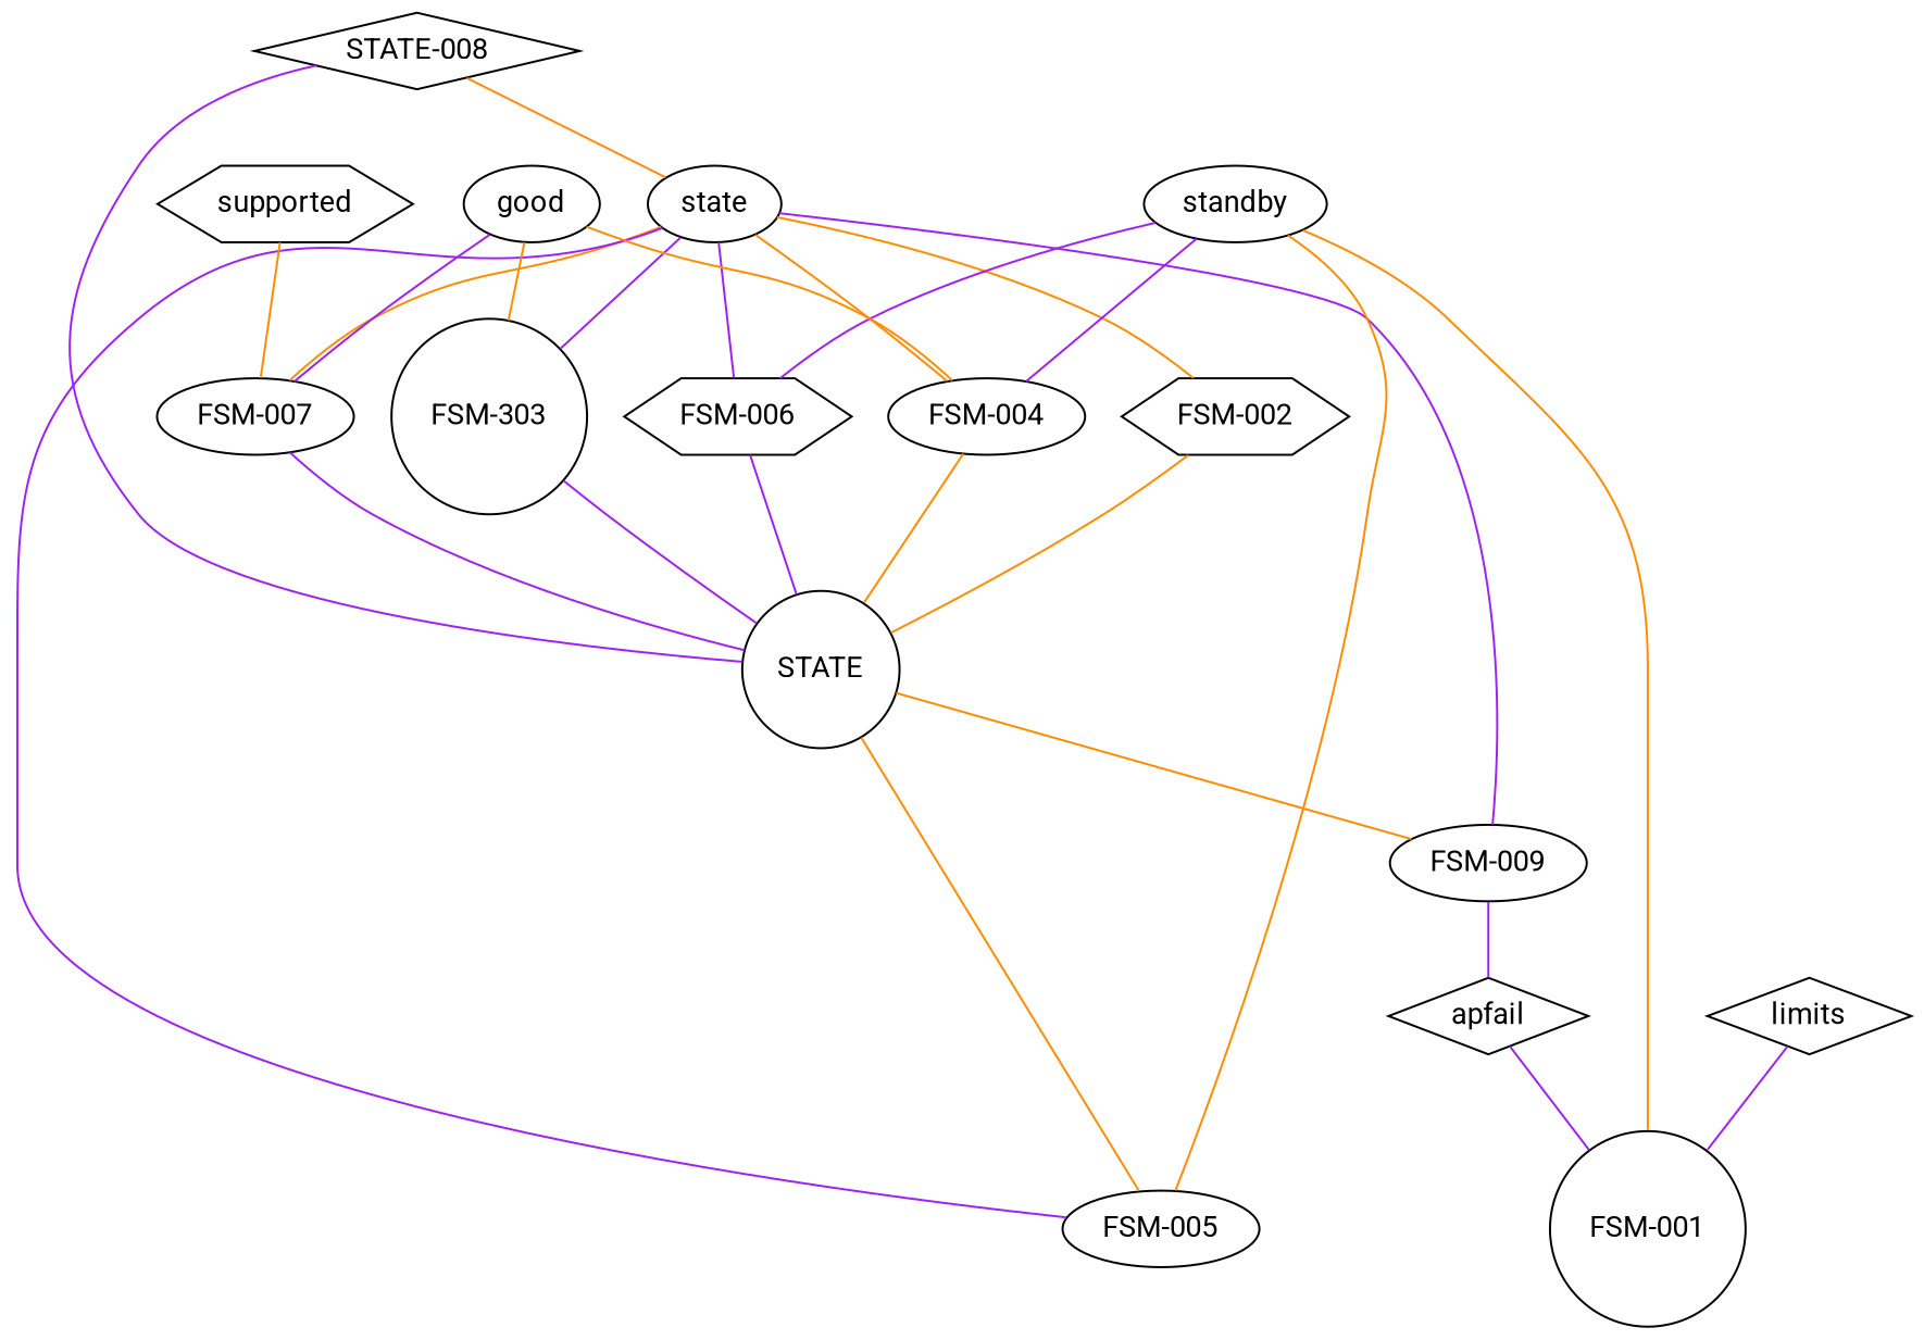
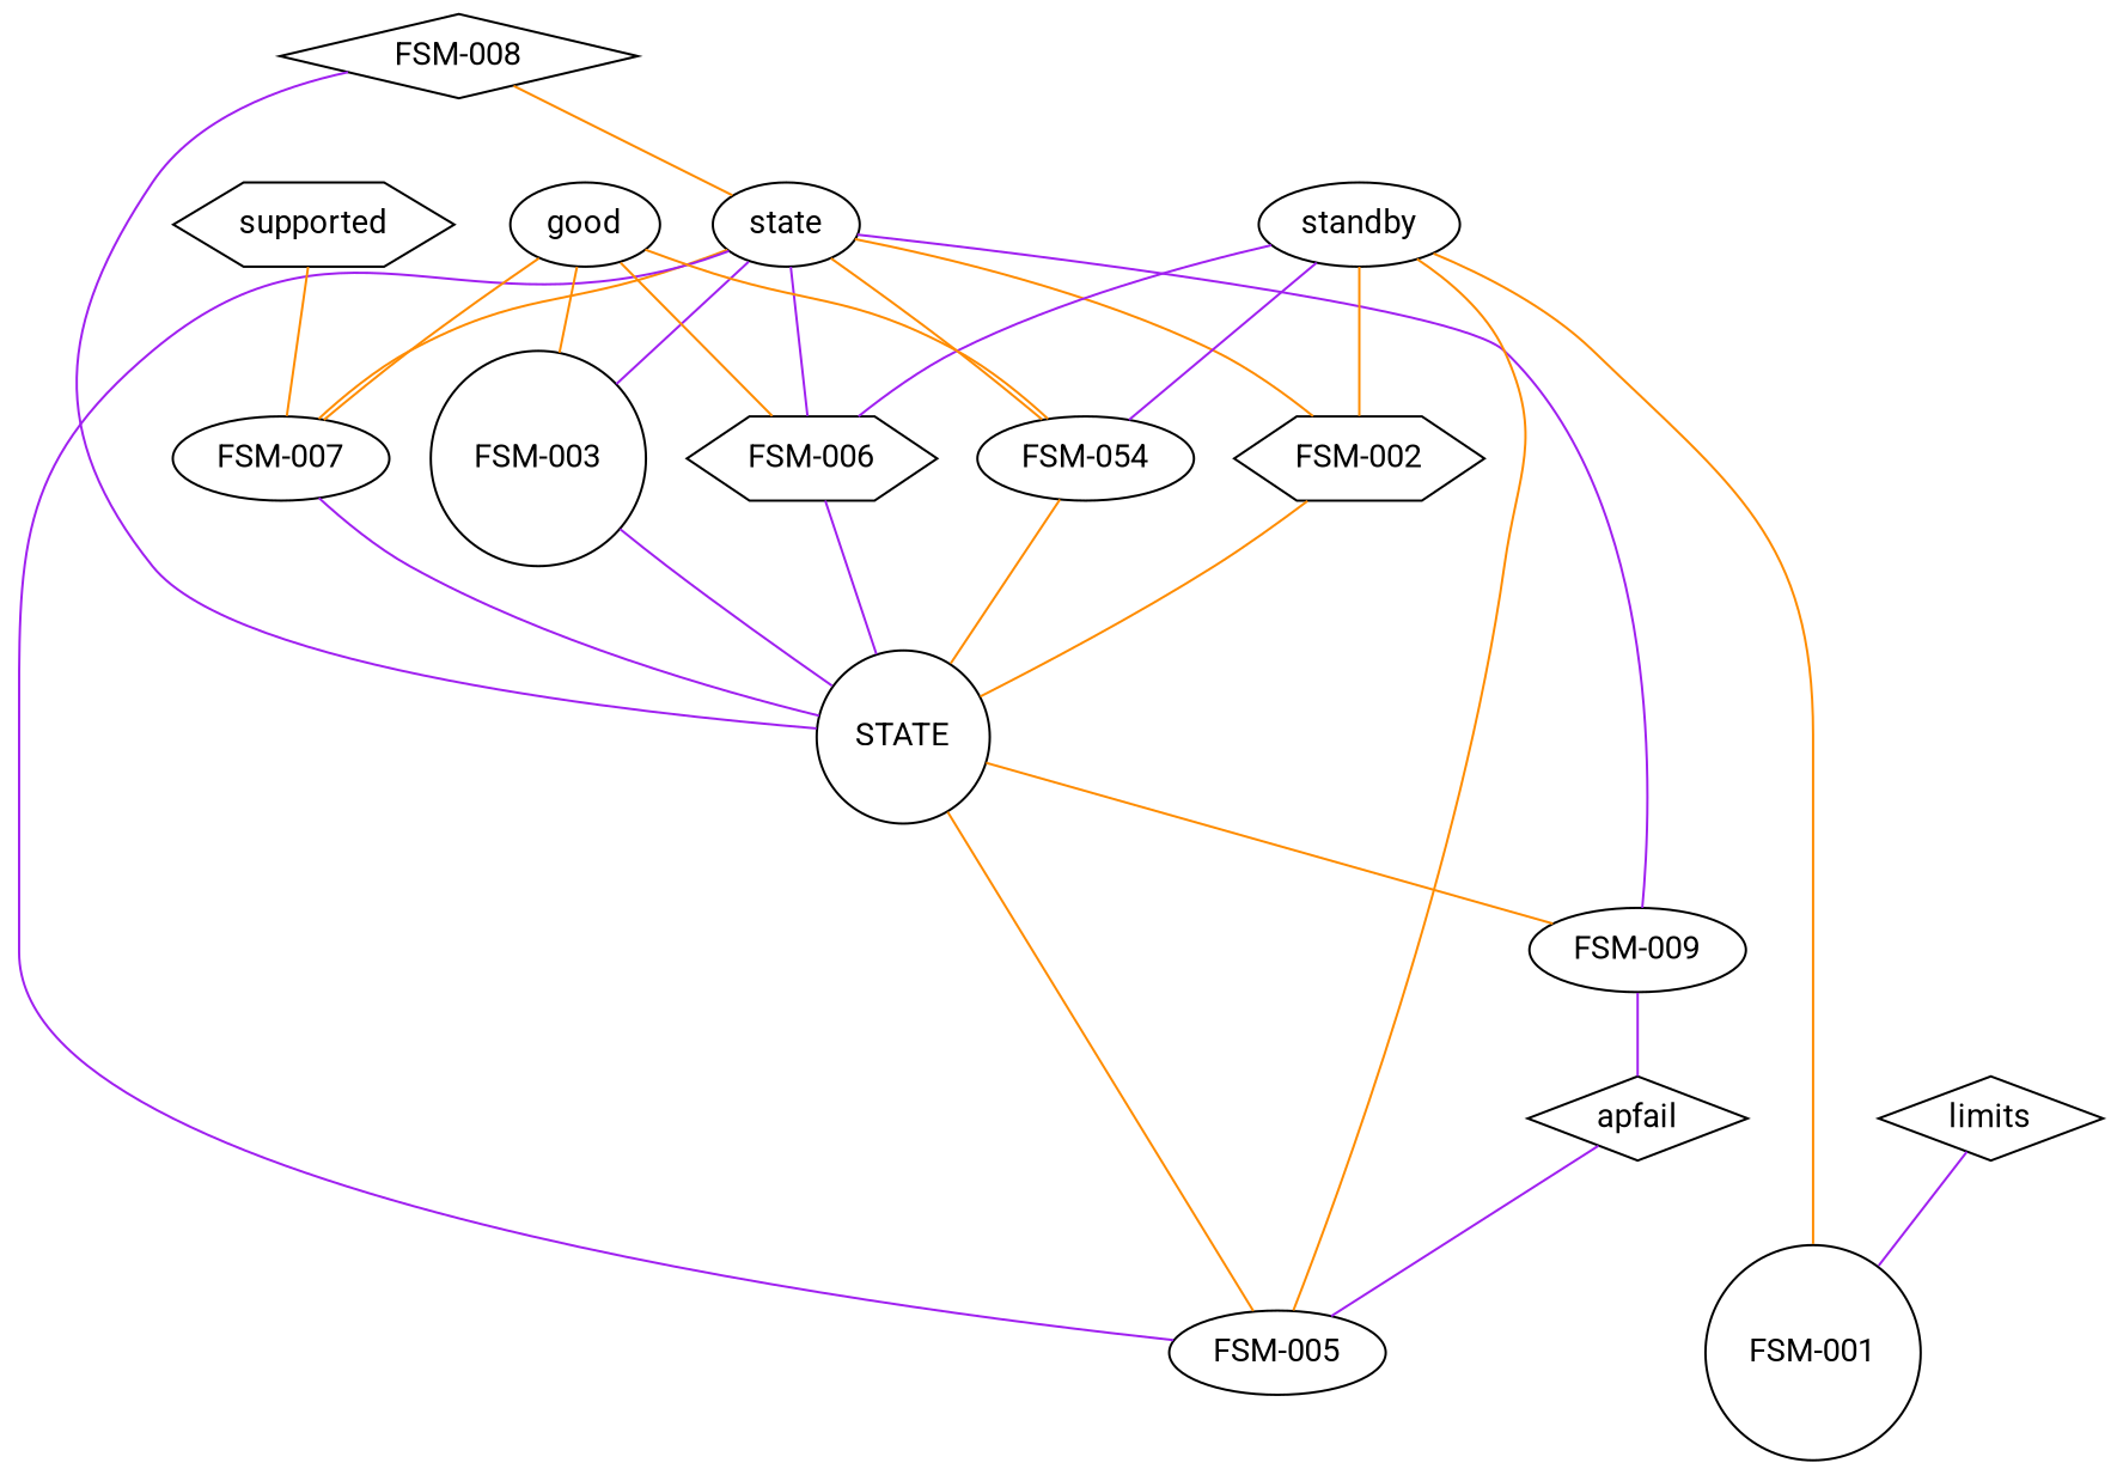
  strict graph {
    fontname=Roboto
    node [fontname=Roboto shape=ellipse]
    edge [color=darkorange fontname=Roboto]
-   "FSM-008" [shape=diamond label="STATE-008"]
+   "FSM-008" [shape=diamond]
    state
    STATE [shape=circle]
-   "FSM-003" [shape=circle label="FSM-303"]
+   "FSM-003" [shape=circle]
    "FSM-006" [shape=hexagon]
    "FSM-007"
-   "FSM-004"
+   "FSM-004" [label="FSM-054"]
    "FSM-005"
    "FSM-002" [shape=hexagon]
    "FSM-009"
    standby
    "FSM-001" [shape=circle]
    apfail [shape=diamond]
    good
    supported [shape=hexagon]
    limits [shape=diamond]
    "FSM-008" -- state
    "FSM-008" -- STATE [color=purple]
    state -- "FSM-003" [color=purple]
    state -- "FSM-006" [color=purple]
    state -- "FSM-007"
    state -- "FSM-004"
    state -- "FSM-005" [color=purple]
    state -- "FSM-002"
    state -- "FSM-009" [color=purple]
    STATE -- "FSM-009"
    "FSM-003" -- STATE [color=purple]
    "FSM-006" -- STATE [color=purple]
    "FSM-007" -- STATE [color=purple]
    "FSM-004" -- STATE
    "FSM-005" -- STATE
    "FSM-002" -- STATE
    "FSM-009" -- apfail [color=purple]
    standby -- "FSM-006" [color=purple]
    standby -- "FSM-004" [color=purple]
    standby -- "FSM-005"
+   standby -- "FSM-002"
    standby -- "FSM-001"
-   apfail -- "FSM-001" [color=purple]
+   apfail -- "FSM-005" [color=purple]
    good -- "FSM-003"
-   good -- "FSM-007" [color=purple]
+   good -- "FSM-006"
+   good -- "FSM-007"
    good -- "FSM-004"
    supported -- "FSM-007"
    limits -- "FSM-001" [color=purple]
  }
